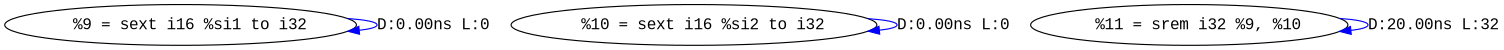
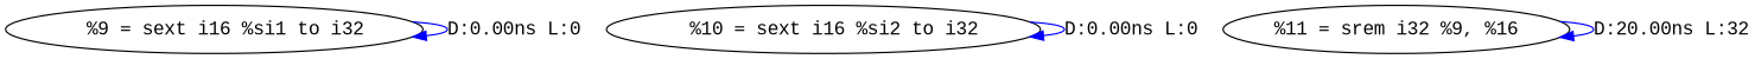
  digraph {
    fontname="Liberation Mono"
    node [fontname="Liberation Mono"]
    edge [color=blue fontname="Liberation Mono"]
    n1 [label="  %9 = sext i16 %si1 to i32"]
    n2 [label="  %10 = sext i16 %si2 to i32"]
-   n3 [label="  %11 = srem i32 %9, %10"]
+   n3 [label="%11 = srem i32 %9, %16"]
    n1 -> n1 [label="D:0.00ns L:0"]
    n2 -> n2 [label="D:0.00ns L:0"]
    n3 -> n3 [label="D:20.00ns L:32"]
  }
